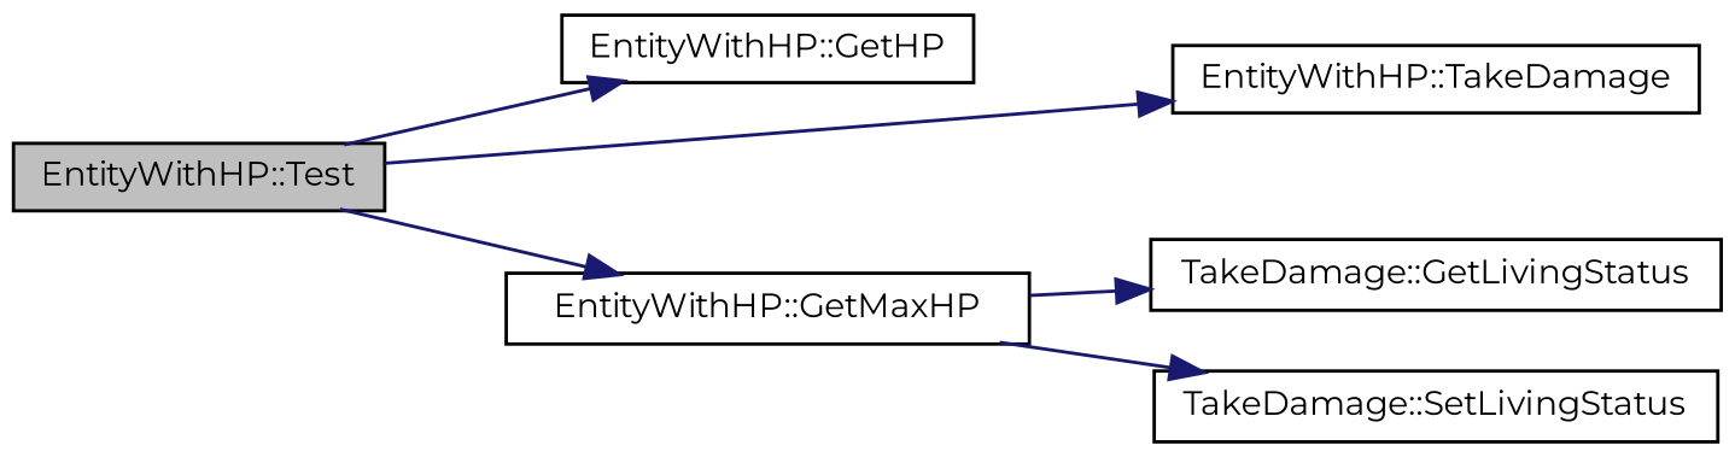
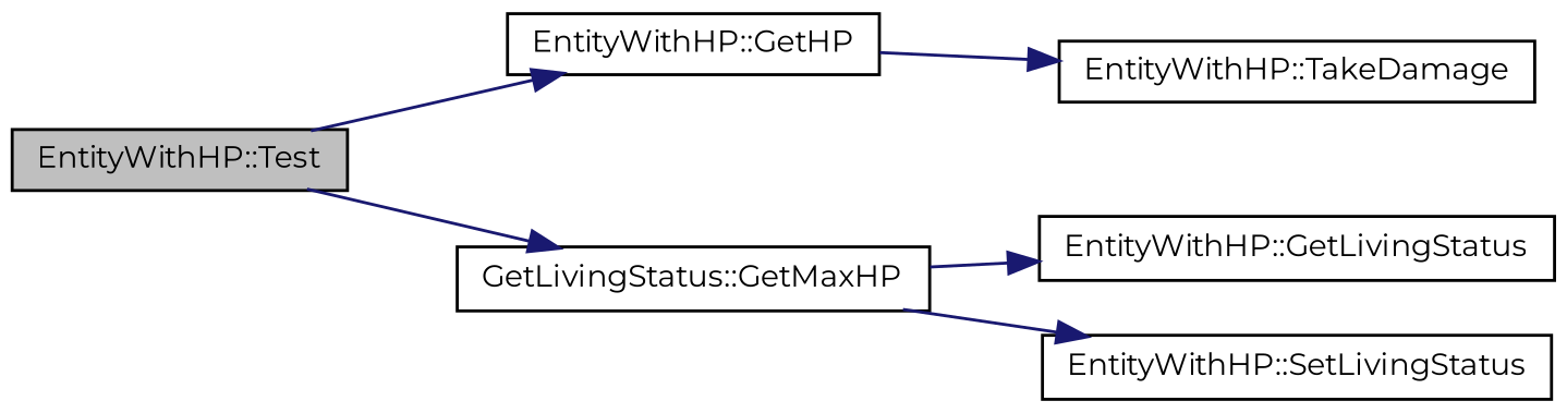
  digraph {
    fontname=Montserrat
    rankdir=LR
    node [color=black fontname=Montserrat fontsize=10 shape=record]
    edge [color=midnightblue fontname=Montserrat fontsize=10 labelfontname=Helvetica labelfontsize=10 style=solid]
    n1 [fillcolor=grey75 fontcolor=black height=0.2 label="EntityWithHP::Test" style=filled width=0.4]
    n2 [height=0.2 label="EntityWithHP::GetHP" width=0.4]
-   n3 [height=0.2 label="EntityWithHP::GetMaxHP" width=0.4]
+   n3 [height=0.2 label="GetLivingStatus::GetMaxHP" width=0.4]
    n4 [height=0.2 label="EntityWithHP::TakeDamage" width=0.4]
-   n5 [height=0.2 label="TakeDamage::GetLivingStatus" width=0.4]
-   n6 [height=0.2 label="TakeDamage::SetLivingStatus" width=0.4]
+   n5 [height=0.2 label="EntityWithHP::GetLivingStatus" width=0.4]
+   n6 [height=0.2 label="EntityWithHP::SetLivingStatus" width=0.4]
    n1 -> n2
    n1 -> n3
-   n1 -> n4
+   n2 -> n4
    n3 -> n5
    n3 -> n6
  }
